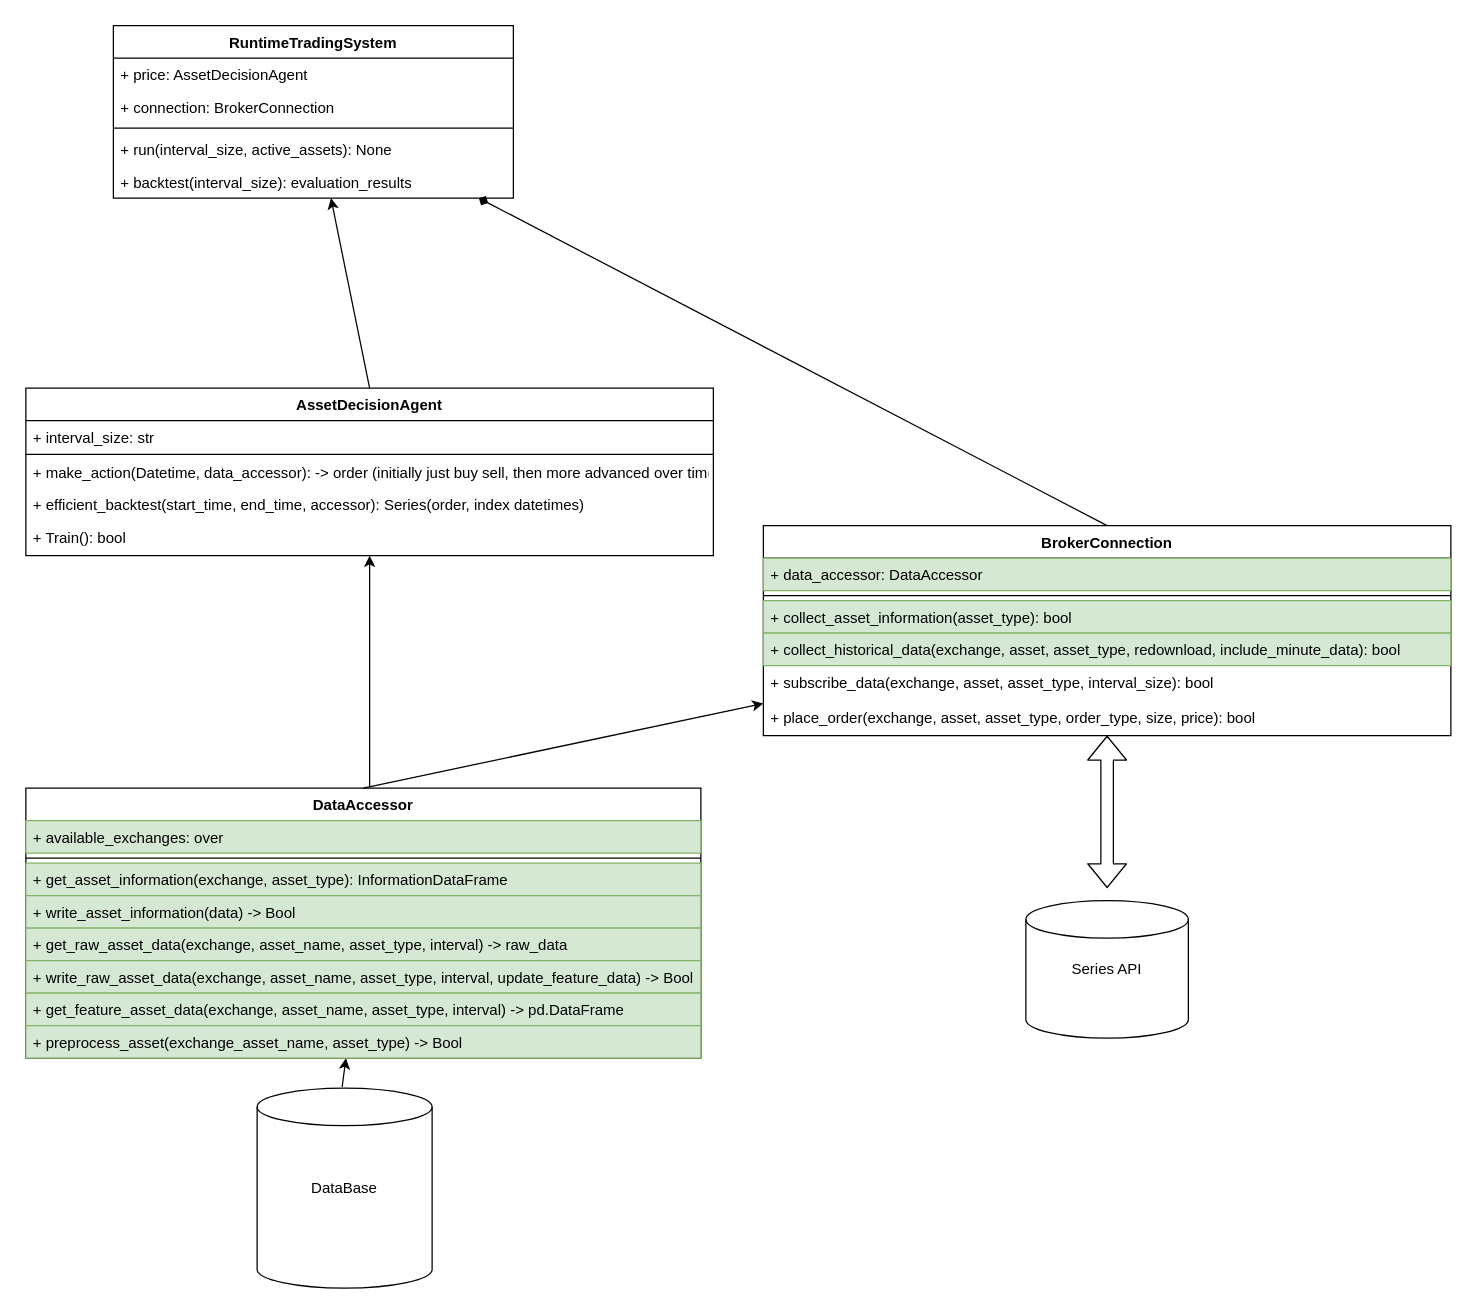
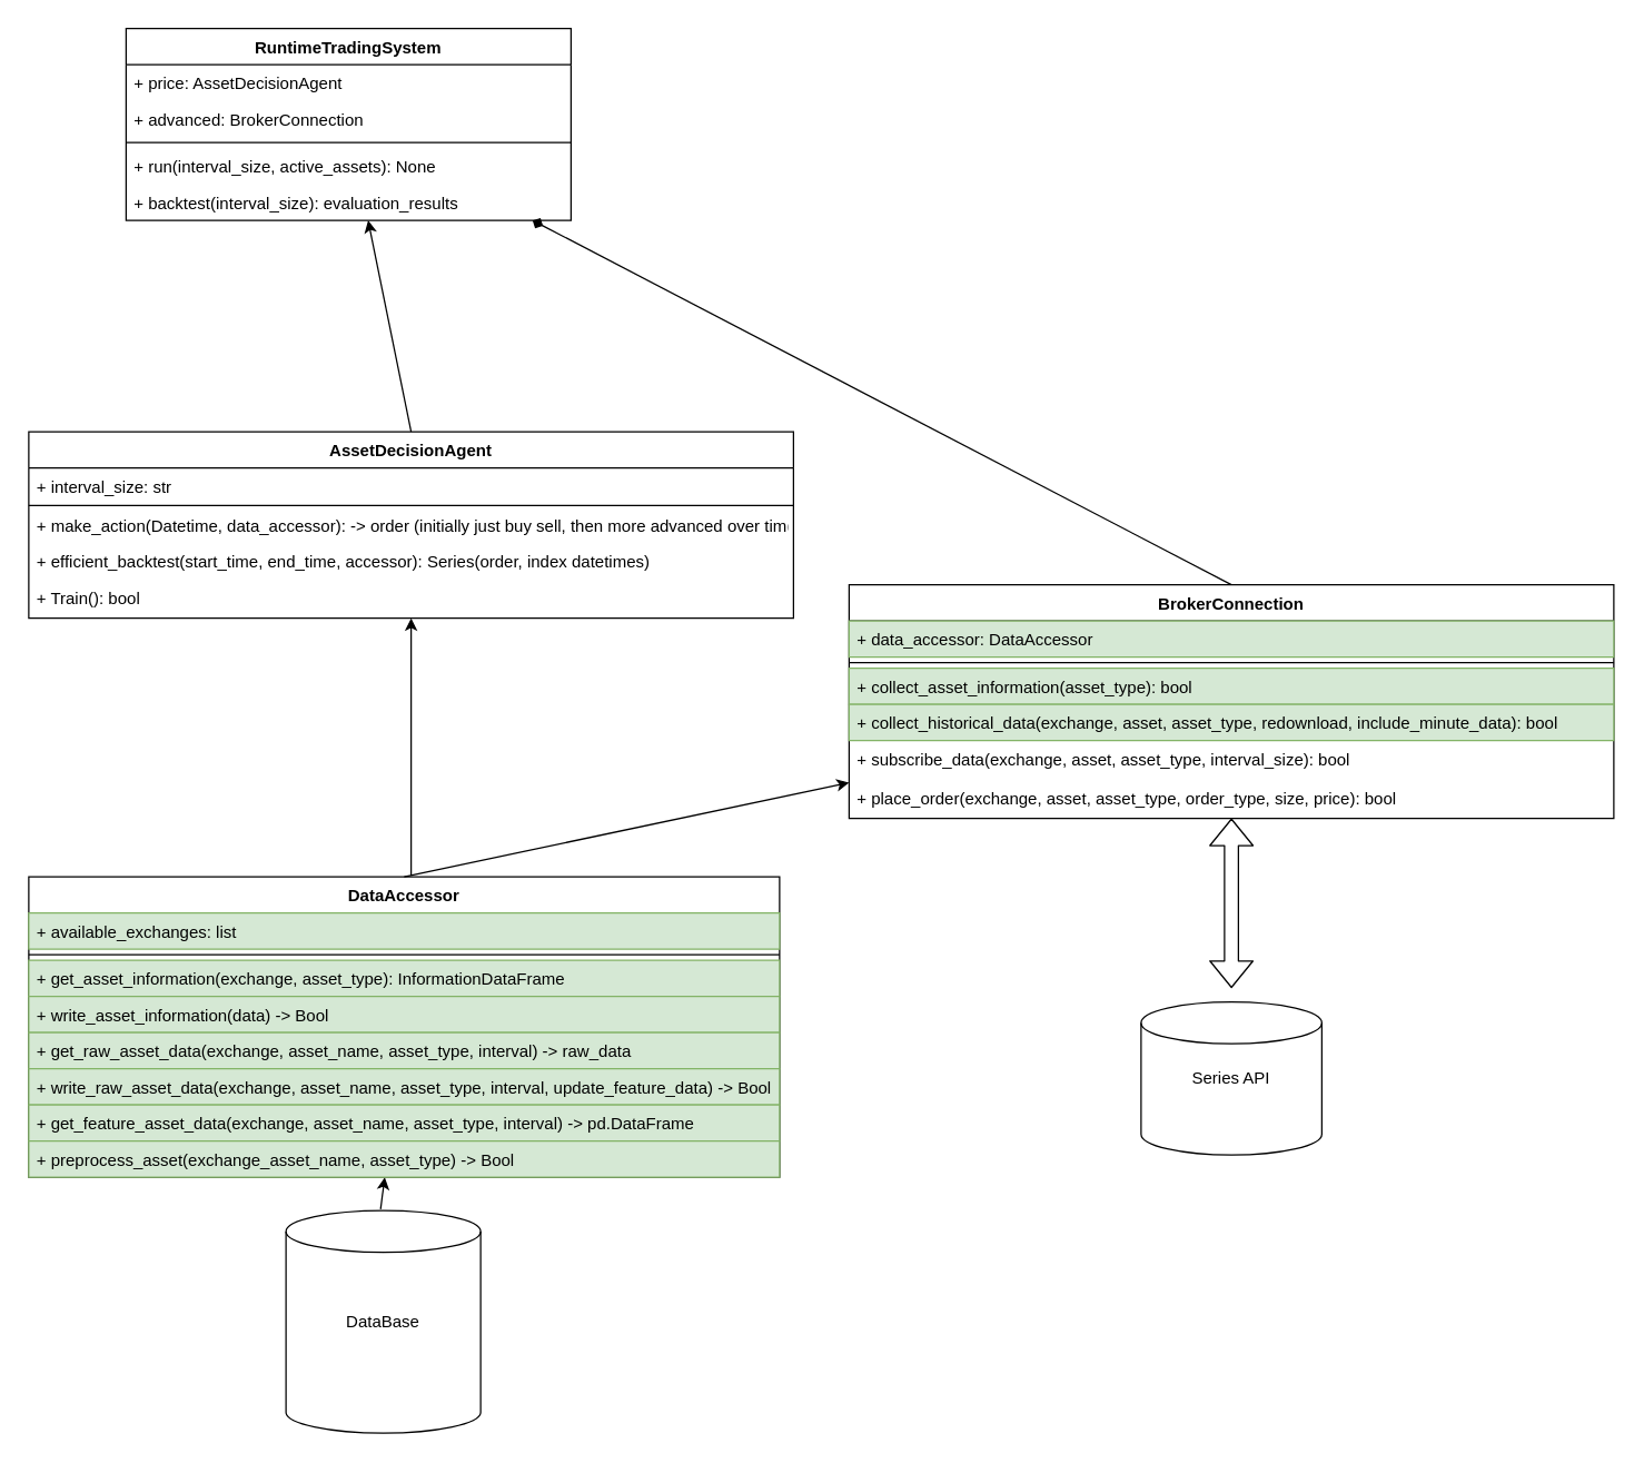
  <mxCell id="0" />
  <mxCell id="1" parent="0" />
  <mxCell id="2" value="RuntimeTradingSystem" style="swimlane;fontStyle=1;align=center;verticalAlign=top;childLayout=stackLayout;horizontal=1;startSize=26;horizontalStack=0;resizeParent=1;resizeParentMax=0;resizeLast=0;collapsible=1;marginBottom=0;" parent="1" vertex="1"><mxGeometry x="90" y="20" width="320" height="138" as="geometry" /></mxCell>
  <mxCell id="3" value="+ price: AssetDecisionAgent" style="text;strokeColor=none;fillColor=none;align=left;verticalAlign=top;spacingLeft=4;spacingRight=4;overflow=hidden;rotatable=0;points=[[0,0.5],[1,0.5]];portConstraint=eastwest;" parent="2" vertex="1"><mxGeometry y="26" width="320" height="26" as="geometry" /></mxCell>
- <mxCell id="4" value="+ connection: BrokerConnection" style="text;strokeColor=none;fillColor=none;align=left;verticalAlign=top;spacingLeft=4;spacingRight=4;overflow=hidden;rotatable=0;points=[[0,0.5],[1,0.5]];portConstraint=eastwest;" parent="2" vertex="1"><mxGeometry y="52" width="320" height="26" as="geometry" /></mxCell>
+ <mxCell id="4" value="+ advanced: BrokerConnection" style="text;strokeColor=none;fillColor=none;align=left;verticalAlign=top;spacingLeft=4;spacingRight=4;overflow=hidden;rotatable=0;points=[[0,0.5],[1,0.5]];portConstraint=eastwest;" parent="2" vertex="1"><mxGeometry y="52" width="320" height="26" as="geometry" /></mxCell>
  <mxCell id="5" value="" style="line;strokeWidth=1;fillColor=none;align=left;verticalAlign=middle;spacingTop=-1;spacingLeft=3;spacingRight=3;rotatable=0;labelPosition=right;points=[];portConstraint=eastwest;" parent="2" vertex="1"><mxGeometry y="78" width="320" height="8" as="geometry" /></mxCell>
  <mxCell id="6" value="+ run(interval_size, active_assets): None" style="text;strokeColor=none;fillColor=none;align=left;verticalAlign=top;spacingLeft=4;spacingRight=4;overflow=hidden;rotatable=0;points=[[0,0.5],[1,0.5]];portConstraint=eastwest;" parent="2" vertex="1"><mxGeometry y="86" width="320" height="26" as="geometry" /></mxCell>
  <mxCell id="7" value="+ backtest(interval_size): evaluation_results" style="text;strokeColor=none;fillColor=none;align=left;verticalAlign=top;spacingLeft=4;spacingRight=4;overflow=hidden;rotatable=0;points=[[0,0.5],[1,0.5]];portConstraint=eastwest;" parent="2" vertex="1"><mxGeometry y="112" width="320" height="26" as="geometry" /></mxCell>
  <mxCell id="8" value="DataBase" style="shape=cylinder2;whiteSpace=wrap;html=1;boundedLbl=1;backgroundOutline=1;size=15;" parent="1" vertex="1"><mxGeometry x="205" y="870" width="140" height="160" as="geometry" /></mxCell>
  <mxCell id="9" value="" style="endArrow=classic;html=1;exitX=0.486;exitY=-0.006;exitDx=0;exitDy=0;exitPerimeter=0;" parent="1" source="8" target="10" edge="1"><mxGeometry width="50" height="50" relative="1" as="geometry"><mxPoint x="460" y="760" as="sourcePoint" /><mxPoint x="286.88" y="826" as="targetPoint" /></mxGeometry></mxCell>
  <mxCell id="10" value="DataAccessor" style="swimlane;fontStyle=1;align=center;verticalAlign=top;childLayout=stackLayout;horizontal=1;startSize=26;horizontalStack=0;resizeParent=1;resizeParentMax=0;resizeLast=0;collapsible=1;marginBottom=0;" parent="1" vertex="1"><mxGeometry x="20" y="630" width="540" height="216" as="geometry" /></mxCell>
- <mxCell id="11" value="+ available_exchanges: over" style="text;strokeColor=#82b366;fillColor=#d5e8d4;align=left;verticalAlign=top;spacingLeft=4;spacingRight=4;overflow=hidden;rotatable=0;points=[[0,0.5],[1,0.5]];portConstraint=eastwest;" parent="10" vertex="1"><mxGeometry y="26" width="540" height="26" as="geometry" /></mxCell>
+ <mxCell id="11" value="+ available_exchanges: list" style="text;strokeColor=#82b366;fillColor=#d5e8d4;align=left;verticalAlign=top;spacingLeft=4;spacingRight=4;overflow=hidden;rotatable=0;points=[[0,0.5],[1,0.5]];portConstraint=eastwest;" parent="10" vertex="1"><mxGeometry y="26" width="540" height="26" as="geometry" /></mxCell>
  <mxCell id="12" value="" style="line;strokeWidth=1;fillColor=none;align=left;verticalAlign=middle;spacingTop=-1;spacingLeft=3;spacingRight=3;rotatable=0;labelPosition=right;points=[];portConstraint=eastwest;" parent="10" vertex="1"><mxGeometry y="52" width="540" height="8" as="geometry" /></mxCell>
  <mxCell id="13" value="+ get_asset_information(exchange, asset_type): InformationDataFrame" style="text;strokeColor=#82b366;fillColor=#d5e8d4;align=left;verticalAlign=top;spacingLeft=4;spacingRight=4;overflow=hidden;rotatable=0;points=[[0,0.5],[1,0.5]];portConstraint=eastwest;" parent="10" vertex="1"><mxGeometry y="60" width="540" height="26" as="geometry" /></mxCell>
  <mxCell id="14" value="+ write_asset_information(data) -&gt; Bool" style="text;align=left;verticalAlign=top;spacingLeft=4;spacingRight=4;overflow=hidden;rotatable=0;points=[[0,0.5],[1,0.5]];portConstraint=eastwest;fillColor=#d5e8d4;strokeColor=#82b366;" parent="10" vertex="1"><mxGeometry y="86" width="540" height="26" as="geometry" /></mxCell>
  <mxCell id="15" value="+ get_raw_asset_data(exchange, asset_name, asset_type, interval) -&gt; raw_data" style="text;align=left;verticalAlign=top;spacingLeft=4;spacingRight=4;overflow=hidden;rotatable=0;points=[[0,0.5],[1,0.5]];portConstraint=eastwest;fillColor=#d5e8d4;strokeColor=#82b366;" parent="10" vertex="1"><mxGeometry y="112" width="540" height="26" as="geometry" /></mxCell>
  <mxCell id="16" value="+ write_raw_asset_data(exchange, asset_name, asset_type, interval, update_feature_data) -&gt; Bool" style="text;align=left;verticalAlign=top;spacingLeft=4;spacingRight=4;overflow=hidden;rotatable=0;points=[[0,0.5],[1,0.5]];portConstraint=eastwest;fillColor=#d5e8d4;strokeColor=#82b366;" parent="10" vertex="1"><mxGeometry y="138" width="540" height="26" as="geometry" /></mxCell>
  <mxCell id="17" value="+ get_feature_asset_data(exchange, asset_name, asset_type, interval) -&gt; pd.DataFrame" style="text;align=left;verticalAlign=top;spacingLeft=4;spacingRight=4;overflow=hidden;rotatable=0;points=[[0,0.5],[1,0.5]];portConstraint=eastwest;fillColor=#d5e8d4;strokeColor=#82b366;" parent="10" vertex="1"><mxGeometry y="164" width="540" height="26" as="geometry" /></mxCell>
  <mxCell id="18" value="+ preprocess_asset(exchange_asset_name, asset_type) -&gt; Bool" style="text;align=left;verticalAlign=top;spacingLeft=4;spacingRight=4;overflow=hidden;rotatable=0;points=[[0,0.5],[1,0.5]];portConstraint=eastwest;fillColor=#d5e8d4;strokeColor=#82b366;" parent="10" vertex="1"><mxGeometry y="190" width="540" height="26" as="geometry" /></mxCell>
  <mxCell id="19" value="" style="endArrow=classic;html=1;exitX=0.5;exitY=0;exitDx=0;exitDy=0;" parent="1" source="10" target="29" edge="1"><mxGeometry width="50" height="50" relative="1" as="geometry"><mxPoint x="298.04" y="879.04" as="sourcePoint" /><mxPoint x="298.707" y="830" as="targetPoint" /></mxGeometry></mxCell>
  <mxCell id="20" value="" style="endArrow=classic;html=1;" parent="1" target="23" edge="1"><mxGeometry width="50" height="50" relative="1" as="geometry"><mxPoint x="295" y="629" as="sourcePoint" /><mxPoint x="302.857" y="528" as="targetPoint" /></mxGeometry></mxCell>
  <mxCell id="21" value="" style="endArrow=classic;html=1;exitX=0.5;exitY=0;exitDx=0;exitDy=0;" parent="1" source="23" target="2" edge="1"><mxGeometry width="50" height="50" relative="1" as="geometry"><mxPoint x="305" y="360" as="sourcePoint" /><mxPoint x="640" y="110" as="targetPoint" /></mxGeometry></mxCell>
  <mxCell id="22" value="" style="endArrow=diamond;html=1;exitX=0.5;exitY=0;exitDx=0;exitDy=0;" parent="1" source="29" target="2" edge="1"><mxGeometry width="50" height="50" relative="1" as="geometry"><mxPoint x="1055" y="190" as="sourcePoint" /><mxPoint x="420" y="106.931" as="targetPoint" /></mxGeometry></mxCell>
  <mxCell id="23" value="AssetDecisionAgent" style="swimlane;fontStyle=1;align=center;verticalAlign=top;childLayout=stackLayout;horizontal=1;startSize=26;horizontalStack=0;resizeParent=1;resizeParentMax=0;resizeLast=0;collapsible=1;marginBottom=0;" parent="1" vertex="1"><mxGeometry x="20" y="310" width="550" height="134" as="geometry" /></mxCell>
  <mxCell id="24" value="+ interval_size: str" style="text;strokeColor=none;fillColor=none;align=left;verticalAlign=top;spacingLeft=4;spacingRight=4;overflow=hidden;rotatable=0;points=[[0,0.5],[1,0.5]];portConstraint=eastwest;" parent="23" vertex="1"><mxGeometry y="26" width="550" height="26" as="geometry" /></mxCell>
  <mxCell id="25" value="" style="line;strokeWidth=1;fillColor=none;align=left;verticalAlign=middle;spacingTop=-1;spacingLeft=3;spacingRight=3;rotatable=0;labelPosition=right;points=[];portConstraint=eastwest;" parent="23" vertex="1"><mxGeometry y="52" width="550" height="2" as="geometry" /></mxCell>
  <mxCell id="26" value="+ make_action(Datetime, data_accessor): -&gt; order (initially just buy sell, then more advanced over time)" style="text;strokeColor=none;fillColor=none;align=left;verticalAlign=top;spacingLeft=4;spacingRight=4;overflow=hidden;rotatable=0;points=[[0,0.5],[1,0.5]];portConstraint=eastwest;" parent="23" vertex="1"><mxGeometry y="54" width="550" height="26" as="geometry" /></mxCell>
  <mxCell id="27" value="+ efficient_backtest(start_time, end_time, accessor): Series(order, index datetimes)" style="text;strokeColor=none;fillColor=none;align=left;verticalAlign=top;spacingLeft=4;spacingRight=4;overflow=hidden;rotatable=0;points=[[0,0.5],[1,0.5]];portConstraint=eastwest;" parent="23" vertex="1"><mxGeometry y="80" width="550" height="26" as="geometry" /></mxCell>
  <mxCell id="28" value="+ Train(): bool" style="text;strokeColor=none;fillColor=none;align=left;verticalAlign=top;spacingLeft=4;spacingRight=4;overflow=hidden;rotatable=0;points=[[0,0.5],[1,0.5]];portConstraint=eastwest;" parent="23" vertex="1"><mxGeometry y="106" width="550" height="28" as="geometry" /></mxCell>
  <mxCell id="29" value="BrokerConnection" style="swimlane;fontStyle=1;align=center;verticalAlign=top;childLayout=stackLayout;horizontal=1;startSize=26;horizontalStack=0;resizeParent=1;resizeParentMax=0;resizeLast=0;collapsible=1;marginBottom=0;" parent="1" vertex="1"><mxGeometry x="610" y="420" width="550" height="168" as="geometry" /></mxCell>
  <mxCell id="30" value="+ data_accessor: DataAccessor&#10;" style="text;strokeColor=#82b366;fillColor=#d5e8d4;align=left;verticalAlign=top;spacingLeft=4;spacingRight=4;overflow=hidden;rotatable=0;points=[[0,0.5],[1,0.5]];portConstraint=eastwest;" parent="29" vertex="1"><mxGeometry y="26" width="550" height="26" as="geometry" /></mxCell>
  <mxCell id="31" value="" style="line;strokeWidth=1;fillColor=none;align=left;verticalAlign=middle;spacingTop=-1;spacingLeft=3;spacingRight=3;rotatable=0;labelPosition=right;points=[];portConstraint=eastwest;" parent="29" vertex="1"><mxGeometry y="52" width="550" height="8" as="geometry" /></mxCell>
  <mxCell id="32" value="+ collect_asset_information(asset_type): bool" style="text;strokeColor=#82b366;fillColor=#d5e8d4;align=left;verticalAlign=top;spacingLeft=4;spacingRight=4;overflow=hidden;rotatable=0;points=[[0,0.5],[1,0.5]];portConstraint=eastwest;" parent="29" vertex="1"><mxGeometry y="60" width="550" height="26" as="geometry" /></mxCell>
  <mxCell id="33" value="+ collect_historical_data(exchange, asset, asset_type, redownload, include_minute_data): bool" style="text;strokeColor=#82b366;fillColor=#d5e8d4;align=left;verticalAlign=top;spacingLeft=4;spacingRight=4;overflow=hidden;rotatable=0;points=[[0,0.5],[1,0.5]];portConstraint=eastwest;" parent="29" vertex="1"><mxGeometry y="86" width="550" height="26" as="geometry" /></mxCell>
  <mxCell id="34" value="+ subscribe_data(exchange, asset, asset_type, interval_size): bool" style="text;strokeColor=none;fillColor=none;align=left;verticalAlign=top;spacingLeft=4;spacingRight=4;overflow=hidden;rotatable=0;points=[[0,0.5],[1,0.5]];portConstraint=eastwest;" parent="29" vertex="1"><mxGeometry y="112" width="550" height="28" as="geometry" /></mxCell>
  <mxCell id="35" value="+ place_order(exchange, asset, asset_type, order_type, size, price): bool" style="text;strokeColor=none;fillColor=none;align=left;verticalAlign=top;spacingLeft=4;spacingRight=4;overflow=hidden;rotatable=0;points=[[0,0.5],[1,0.5]];portConstraint=eastwest;" parent="29" vertex="1"><mxGeometry y="140" width="550" height="28" as="geometry" /></mxCell>
  <mxCell id="36" value="" style="shape=flexArrow;endArrow=classic;startArrow=classic;html=1;" parent="1" target="29" edge="1"><mxGeometry width="50" height="50" relative="1" as="geometry"><mxPoint x="885" y="710" as="sourcePoint" /><mxPoint x="550" y="610" as="targetPoint" /></mxGeometry></mxCell>
  <mxCell id="37" value="Series API" style="shape=cylinder2;whiteSpace=wrap;html=1;boundedLbl=1;backgroundOutline=1;size=15;" parent="1" vertex="1"><mxGeometry x="820" y="720" width="130" height="110" as="geometry" /></mxCell>
